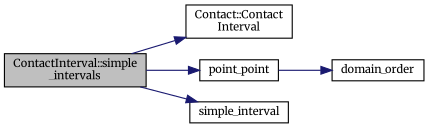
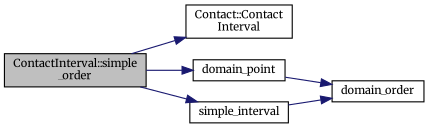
  digraph {
    fontname=Merriweather
    rankdir=LR
    node [color=black fillcolor=white fontname=Merriweather fontsize=10 shape=record style=filled]
    edge [color=midnightblue fontname=Merriweather fontsize=10 labelfontname=Helvetica labelfontsize=10 style=solid]
-   n1 [fillcolor=grey75 fontcolor=black height=0.2 label="ContactInterval::simple\l_intervals" width=0.4]
+   n1 [fillcolor=grey75 fontcolor=black height=0.2 label="ContactInterval::simple\l_order" width=0.4]
    n2 [height=0.2 label="Contact::Contact\lInterval" width=0.4]
-   n3 [height=0.2 label=point_point width=0.4]
+   n3 [height=0.2 label=domain_point width=0.4]
    n4 [height=0.2 label=simple_interval width=0.4]
    n5 [height=0.2 label=domain_order width=0.4]
    n1 -> n2
    n1 -> n3
    n1 -> n4
    n3 -> n5
+   n4 -> n5
  }
